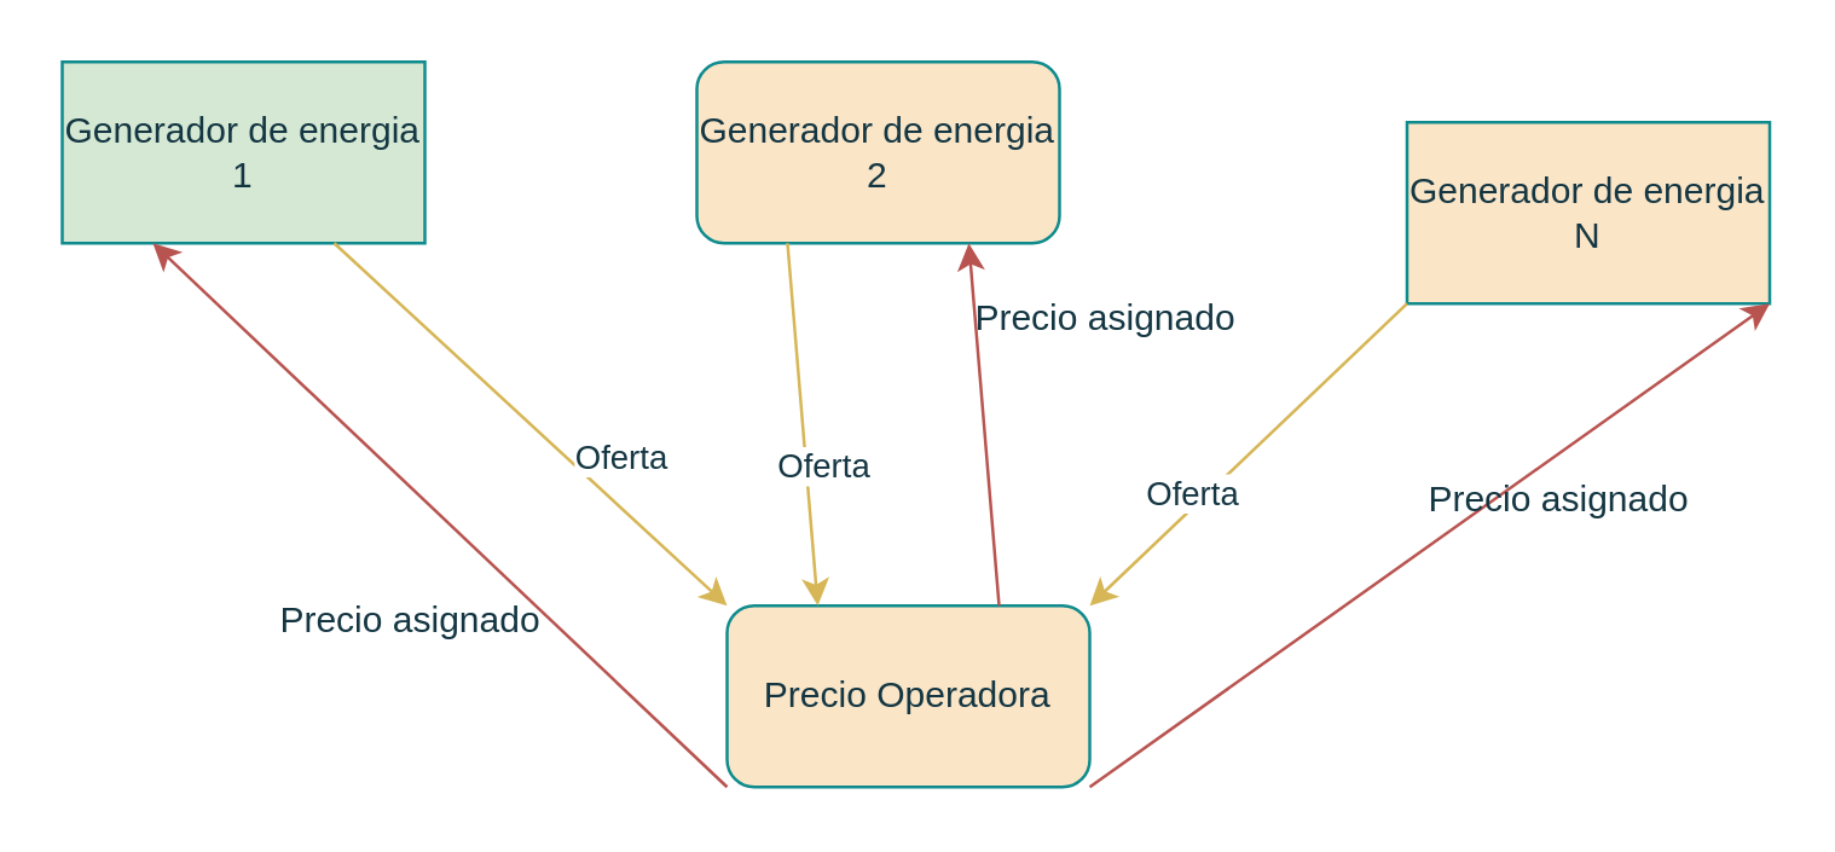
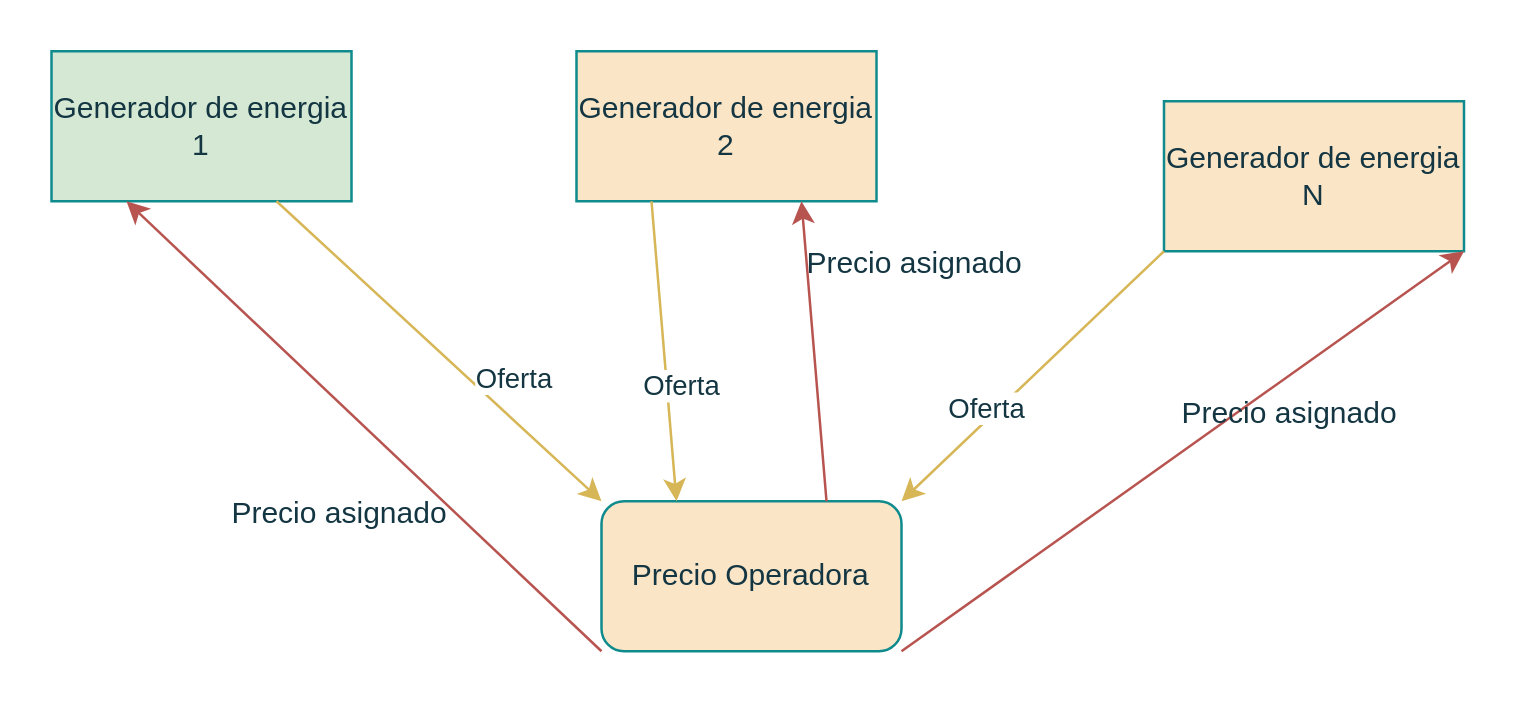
  <mxCell id="0" />
  <mxCell id="1" parent="0" />
- <mxCell id="2" value="Generador de energia 2" style="whiteSpace=wrap;html=1;labelBackgroundColor=none;fillColor=#FAE5C7;strokeColor=#0F8B8D;fontColor=#143642;rounded=1;" vertex="1" parent="1"><mxGeometry x="230" y="20" width="120" height="60" as="geometry" /></mxCell>
+ <mxCell id="2" value="Generador de energia 2" style="rounded=0;whiteSpace=wrap;html=1;labelBackgroundColor=none;fillColor=#FAE5C7;strokeColor=#0F8B8D;fontColor=#143642;" vertex="1" parent="1"><mxGeometry x="230" y="20" width="120" height="60" as="geometry" /></mxCell>
  <mxCell id="3" value="Generador de energia 1" style="rounded=0;whiteSpace=wrap;html=1;labelBackgroundColor=none;fillColor=#d5e8d4;strokeColor=#0F8B8D;fontColor=#143642;" vertex="1" parent="1"><mxGeometry x="20" y="20" width="120" height="60" as="geometry" /></mxCell>
  <mxCell id="4" value="Generador de energia N" style="rounded=0;whiteSpace=wrap;html=1;labelBackgroundColor=none;fillColor=#FAE5C7;strokeColor=#0F8B8D;fontColor=#143642;" vertex="1" parent="1"><mxGeometry x="465" y="40" width="120" height="60" as="geometry" /></mxCell>
  <mxCell id="5" value="Precio Operadora" style="rounded=1;whiteSpace=wrap;html=1;strokeColor=#0F8B8D;fontColor=#143642;fillColor=#FAE5C7;" vertex="1" parent="1"><mxGeometry x="240" y="200" width="120" height="60" as="geometry" /></mxCell>
  <mxCell id="6" value="" style="endArrow=classic;html=1;rounded=0;strokeColor=#d6b656;fontColor=#143642;fillColor=#fff2cc;exitX=0.75;exitY=1;exitDx=0;exitDy=0;entryX=0;entryY=0;entryDx=0;entryDy=0;" edge="1" parent="1" source="3" target="5"><mxGeometry width="50" height="50" relative="1" as="geometry"><mxPoint x="260" y="150" as="sourcePoint" /><mxPoint x="310" y="100" as="targetPoint" /></mxGeometry></mxCell>
  <mxCell id="7" value="Oferta" style="edgeLabel;html=1;align=center;verticalAlign=middle;resizable=0;points=[];strokeColor=#0F8B8D;fontColor=#143642;fillColor=#FAE5C7;" vertex="1" connectable="0" parent="6"><mxGeometry x="0.415" y="4" relative="1" as="geometry"><mxPoint y="-11" as="offset" /></mxGeometry></mxCell>
  <mxCell id="8" value="" style="endArrow=classic;html=1;rounded=0;strokeColor=#b85450;fontColor=#143642;fillColor=#f8cecc;exitX=0;exitY=1;exitDx=0;exitDy=0;entryX=0.25;entryY=1;entryDx=0;entryDy=0;" edge="1" parent="1" source="5" target="3"><mxGeometry width="50" height="50" relative="1" as="geometry"><mxPoint x="260" y="150" as="sourcePoint" /><mxPoint x="310" y="100" as="targetPoint" /></mxGeometry></mxCell>
  <mxCell id="9" value="Precio asignado" style="text;html=1;align=center;verticalAlign=middle;resizable=0;points=[];autosize=1;strokeColor=none;fillColor=none;fontColor=#143642;" vertex="1" parent="1"><mxGeometry x="80" y="190" width="110" height="30" as="geometry" /></mxCell>
  <mxCell id="10" value="" style="endArrow=classic;html=1;rounded=0;strokeColor=#b85450;fontColor=#143642;fillColor=#f8cecc;exitX=0.75;exitY=0;exitDx=0;exitDy=0;entryX=0.75;entryY=1;entryDx=0;entryDy=0;" edge="1" parent="1" source="5" target="2"><mxGeometry width="50" height="50" relative="1" as="geometry"><mxPoint x="250" y="270" as="sourcePoint" /><mxPoint x="90" y="90" as="targetPoint" /></mxGeometry></mxCell>
  <mxCell id="11" value="" style="endArrow=classic;html=1;rounded=0;strokeColor=#b85450;fontColor=#143642;fillColor=#f8cecc;exitX=1;exitY=1;exitDx=0;exitDy=0;entryX=1;entryY=1;entryDx=0;entryDy=0;" edge="1" parent="1" source="5" target="4"><mxGeometry width="50" height="50" relative="1" as="geometry"><mxPoint x="260" y="280" as="sourcePoint" /><mxPoint x="100" y="100" as="targetPoint" /></mxGeometry></mxCell>
  <mxCell id="12" value="Precio asignado" style="text;html=1;align=center;verticalAlign=middle;resizable=0;points=[];autosize=1;strokeColor=none;fillColor=none;fontColor=#143642;" vertex="1" parent="1"><mxGeometry x="310" y="90" width="110" height="30" as="geometry" /></mxCell>
  <mxCell id="13" value="Precio asignado" style="text;html=1;align=center;verticalAlign=middle;resizable=0;points=[];autosize=1;strokeColor=none;fillColor=none;fontColor=#143642;" vertex="1" parent="1"><mxGeometry x="460" y="150" width="110" height="30" as="geometry" /></mxCell>
  <mxCell id="14" value="" style="endArrow=classic;html=1;rounded=0;strokeColor=#d6b656;fontColor=#143642;fillColor=#fff2cc;exitX=0.25;exitY=1;exitDx=0;exitDy=0;entryX=0.25;entryY=0;entryDx=0;entryDy=0;" edge="1" parent="1" source="2" target="5"><mxGeometry width="50" height="50" relative="1" as="geometry"><mxPoint x="150" y="90" as="sourcePoint" /><mxPoint x="250" y="210" as="targetPoint" /></mxGeometry></mxCell>
  <mxCell id="15" value="Oferta" style="edgeLabel;html=1;align=center;verticalAlign=middle;resizable=0;points=[];strokeColor=#0F8B8D;fontColor=#143642;fillColor=#FAE5C7;" vertex="1" connectable="0" parent="14"><mxGeometry x="0.415" y="4" relative="1" as="geometry"><mxPoint y="-11" as="offset" /></mxGeometry></mxCell>
  <mxCell id="16" value="" style="endArrow=classic;html=1;rounded=0;strokeColor=#d6b656;fontColor=#143642;fillColor=#fff2cc;exitX=0;exitY=1;exitDx=0;exitDy=0;entryX=1;entryY=0;entryDx=0;entryDy=0;" edge="1" parent="1" source="4" target="5"><mxGeometry width="50" height="50" relative="1" as="geometry"><mxPoint x="160" y="100" as="sourcePoint" /><mxPoint x="260" y="220" as="targetPoint" /></mxGeometry></mxCell>
  <mxCell id="17" value="Oferta" style="edgeLabel;html=1;align=center;verticalAlign=middle;resizable=0;points=[];strokeColor=#0F8B8D;fontColor=#143642;fillColor=#FAE5C7;" vertex="1" connectable="0" parent="16"><mxGeometry x="0.415" y="4" relative="1" as="geometry"><mxPoint y="-11" as="offset" /></mxGeometry></mxCell>
